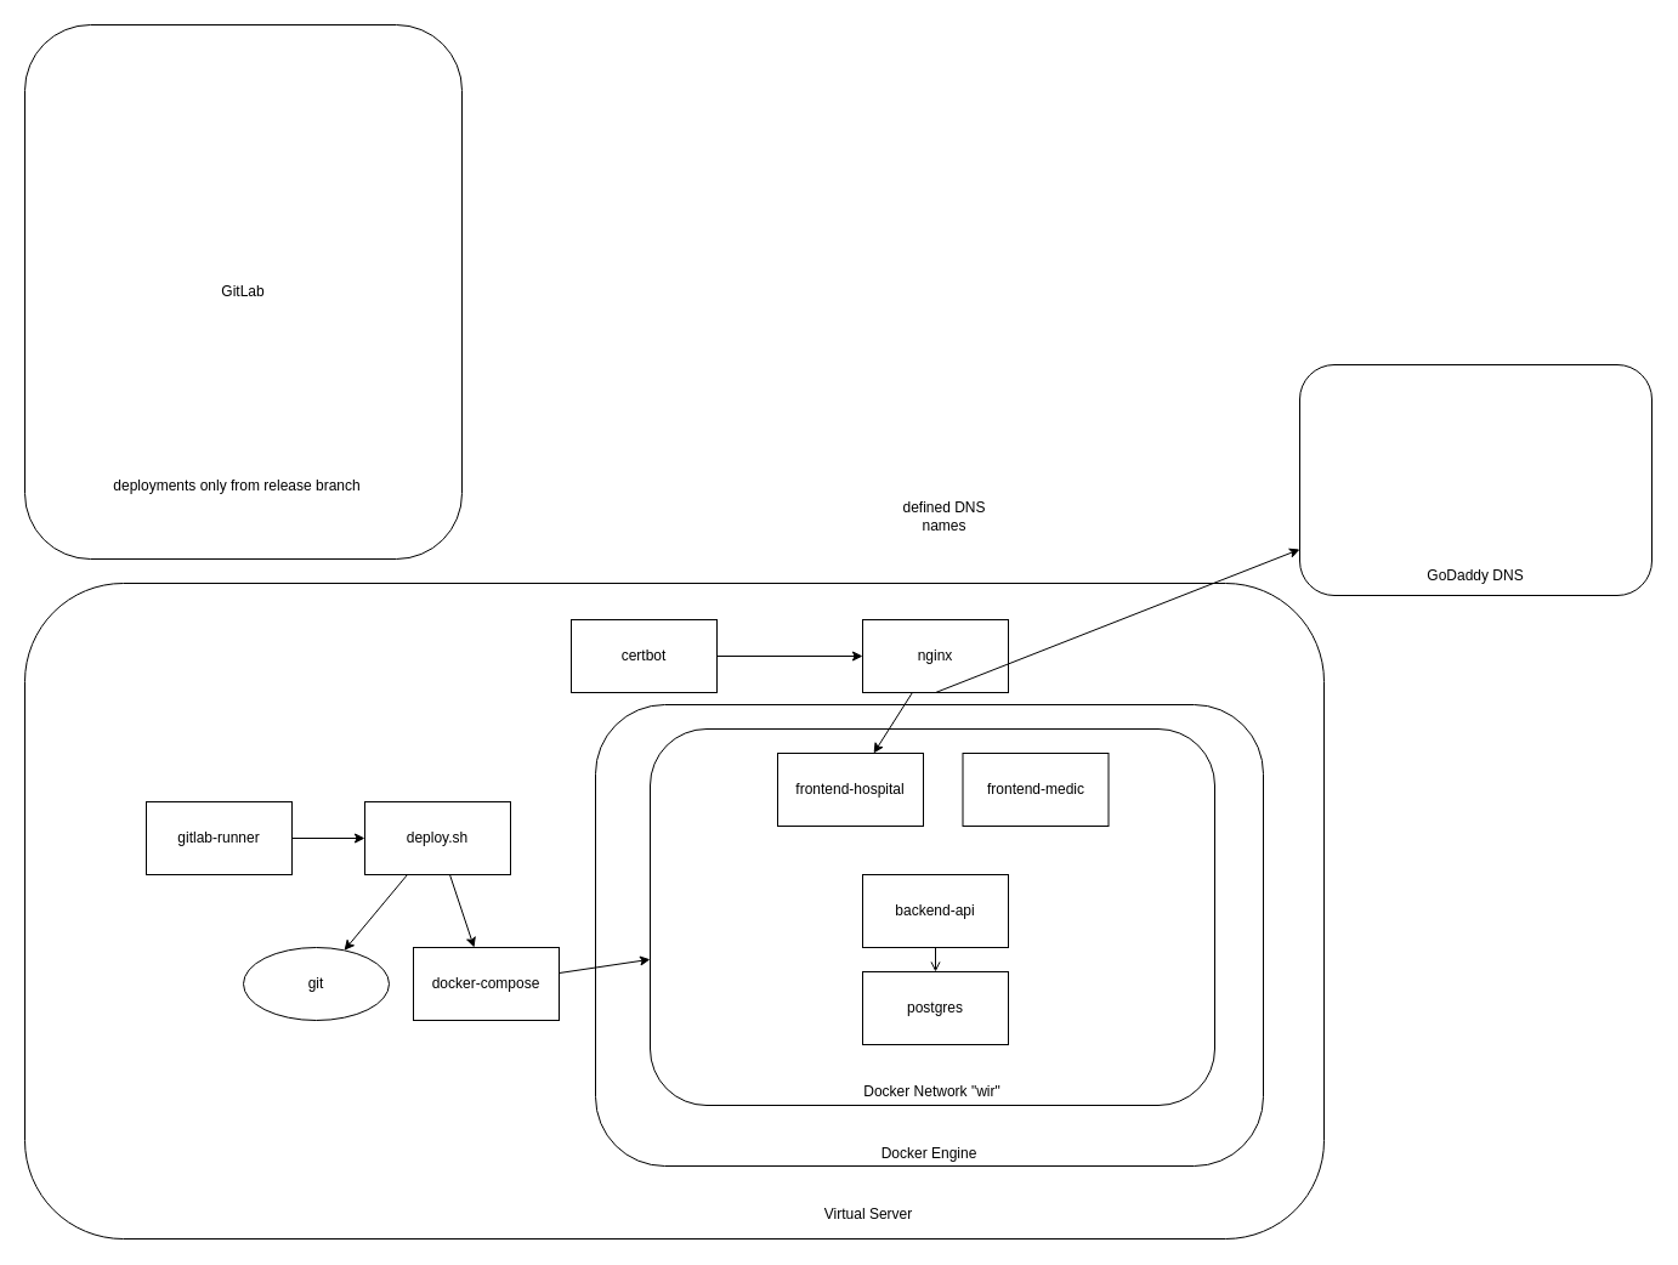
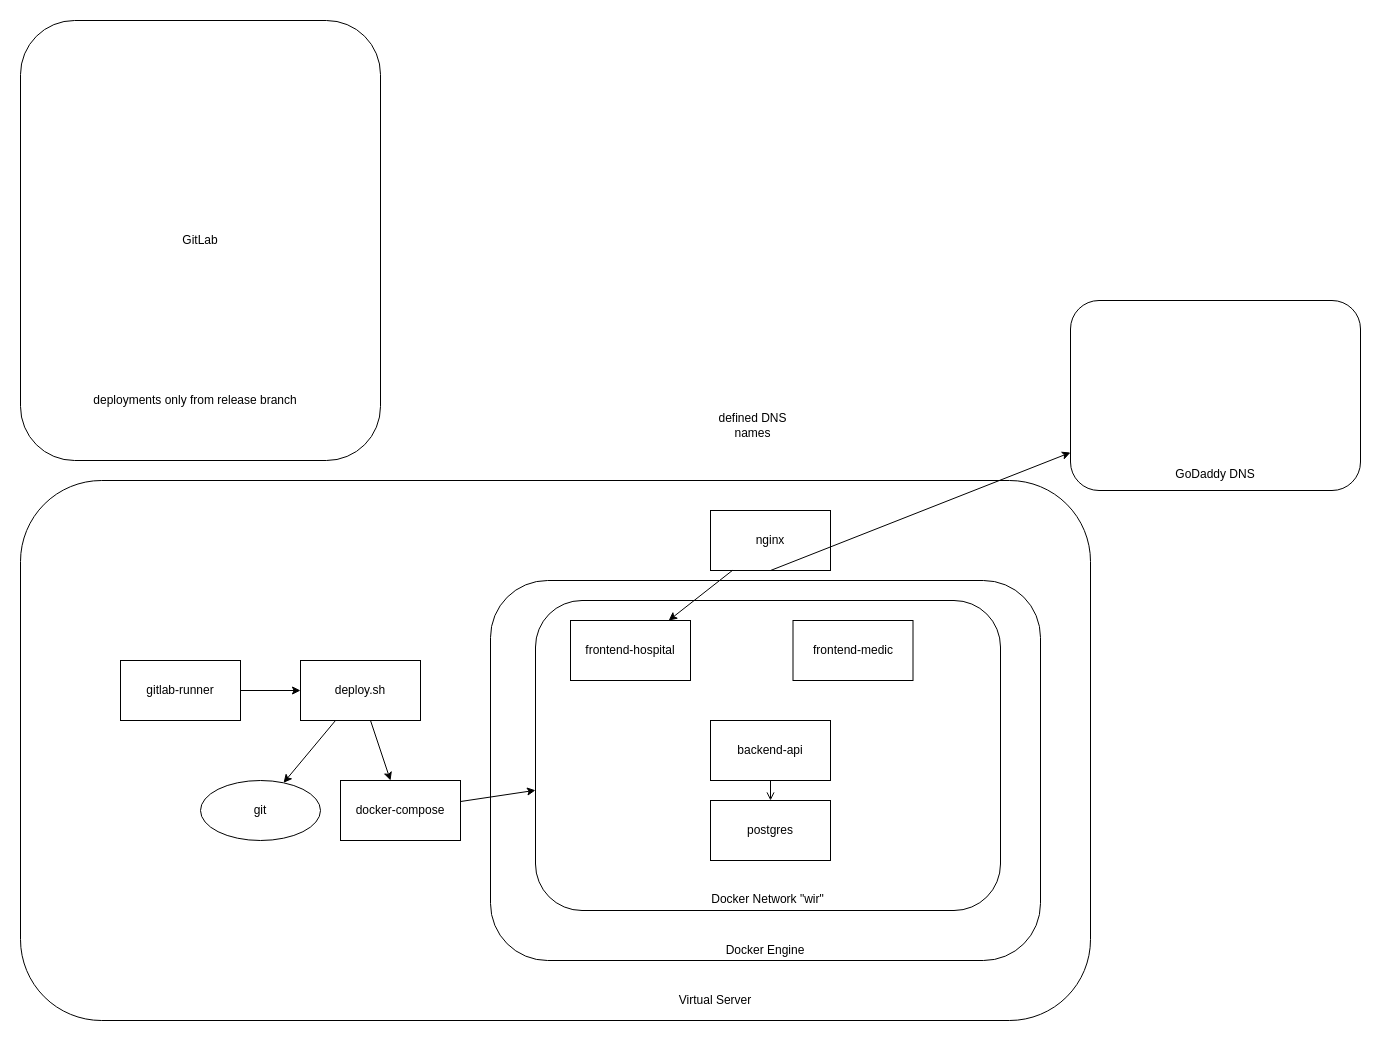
  <mxCell id="0" />
  <mxCell id="1" parent="0" />
  <mxCell id="2" value="" style="rounded=1;whiteSpace=wrap;html=1;" parent="1" vertex="1"><mxGeometry x="20" y="480" width="1070" height="540" as="geometry" /></mxCell>
  <mxCell id="3" value="Virtual Server" style="text;html=1;strokeColor=none;fillColor=none;align=center;verticalAlign=middle;whiteSpace=wrap;rounded=0;" parent="1" vertex="1"><mxGeometry x="560" y="990" width="310" height="20" as="geometry" /></mxCell>
  <mxCell id="4" value="nginx" style="rounded=0;whiteSpace=wrap;html=1;" parent="1" vertex="1"><mxGeometry x="710" y="510" width="120" height="60" as="geometry" /></mxCell>
- <mxCell id="5" value="certbot" style="rounded=0;whiteSpace=wrap;html=1;" parent="1" vertex="1"><mxGeometry x="470" y="510" width="120" height="60" as="geometry" /></mxCell>
  <mxCell id="6" value="&lt;br&gt;&lt;br&gt;&lt;br&gt;&lt;br&gt;&lt;br&gt;&lt;br&gt;&lt;br&gt;&lt;br&gt;&lt;br&gt;&lt;br&gt;&lt;br&gt;GoDaddy DNS" style="rounded=1;whiteSpace=wrap;html=1;" parent="1" vertex="1"><mxGeometry x="1070" y="300" width="290" height="190" as="geometry" /></mxCell>
  <mxCell id="7" value="&lt;br&gt;&lt;br&gt;&lt;br&gt;&lt;br&gt;&lt;br&gt;&lt;br&gt;&lt;br&gt;&lt;br&gt;&lt;br&gt;&lt;br&gt;&lt;br&gt;&lt;br&gt;&lt;br&gt;&lt;br&gt;&lt;br&gt;&lt;br&gt;&lt;br&gt;&lt;br&gt;&lt;br&gt;&lt;br&gt;&lt;br&gt;&lt;br&gt;&lt;br&gt;&lt;br&gt;&lt;br&gt;Docker Engine" style="rounded=1;whiteSpace=wrap;html=1;" parent="1" vertex="1"><mxGeometry x="490" y="580" width="550" height="380" as="geometry" /></mxCell>
  <mxCell id="8" value="&lt;br&gt;&lt;br&gt;&lt;br&gt;&lt;br&gt;&lt;br&gt;&lt;br&gt;&lt;br&gt;&lt;br&gt;&lt;br&gt;&lt;br&gt;&lt;br&gt;&lt;br&gt;&lt;br&gt;&lt;br&gt;&lt;br&gt;&lt;br&gt;&lt;br&gt;&lt;br&gt;&lt;br&gt;&lt;br&gt;Docker Network &quot;wir&quot;" style="rounded=1;whiteSpace=wrap;html=1;" parent="1" vertex="1"><mxGeometry x="535" y="600" width="465" height="310" as="geometry" /></mxCell>
  <mxCell id="9" value="git" style="ellipse;whiteSpace=wrap;html=1;" parent="1" vertex="1"><mxGeometry x="200" y="780" width="120" height="60" as="geometry" /></mxCell>
  <mxCell id="10" value="deploy.sh" style="rounded=0;whiteSpace=wrap;html=1;" parent="1" vertex="1"><mxGeometry x="300" y="660" width="120" height="60" as="geometry" /></mxCell>
  <mxCell id="11" value="postgres" style="rounded=0;whiteSpace=wrap;html=1;" parent="1" vertex="1"><mxGeometry x="710" y="800" width="120" height="60" as="geometry" /></mxCell>
  <mxCell id="12" value="backend-api" style="rounded=0;whiteSpace=wrap;html=1;" parent="1" vertex="1"><mxGeometry x="710" y="720" width="120" height="60" as="geometry" /></mxCell>
- <mxCell id="13" value="frontend-hospital" style="rounded=0;whiteSpace=wrap;html=1;" parent="1" vertex="1"><mxGeometry x="640" y="620" width="120" height="60" as="geometry" /></mxCell>
+ <mxCell id="13" value="frontend-hospital" style="rounded=0;whiteSpace=wrap;html=1;" parent="1" vertex="1"><mxGeometry x="570" y="620" width="120" height="60" as="geometry" /></mxCell>
  <mxCell id="14" value="frontend-medic" style="rounded=0;whiteSpace=wrap;html=1;" parent="1" vertex="1"><mxGeometry x="792.5" y="620" width="120" height="60" as="geometry" /></mxCell>
- <mxCell id="15" value="defined DNS names" style="text;html=1;strokeColor=none;fillColor=none;align=center;verticalAlign=middle;whiteSpace=wrap;rounded=0;" parent="1" vertex="1"><mxGeometry x="730" y="390" width="95" height="70" as="geometry" /></mxCell>
+ <mxCell id="15" value="defined DNS names" style="text;html=1;strokeColor=none;fillColor=none;align=center;verticalAlign=middle;whiteSpace=wrap;rounded=0;" parent="1" vertex="1"><mxGeometry x="705" y="390" width="95" height="70" as="geometry" /></mxCell>
  <mxCell id="16" value="gitlab-runner" style="rounded=0;whiteSpace=wrap;html=1;" parent="1" vertex="1"><mxGeometry x="120" y="660" width="120" height="60" as="geometry" /></mxCell>
  <mxCell id="17" value="" style="endArrow=classic;html=1;" parent="1" source="16" target="10" edge="1"><mxGeometry width="50" height="50" relative="1" as="geometry"><mxPoint x="20" y="1090" as="sourcePoint" /><mxPoint x="70" y="1040" as="targetPoint" /></mxGeometry></mxCell>
  <mxCell id="18" value="" style="endArrow=classic;html=1;" parent="1" source="10" target="9" edge="1"><mxGeometry width="50" height="50" relative="1" as="geometry"><mxPoint x="250" y="700" as="sourcePoint" /><mxPoint x="310" y="700" as="targetPoint" /></mxGeometry></mxCell>
  <mxCell id="19" value="docker-compose" style="rounded=0;whiteSpace=wrap;html=1;" parent="1" vertex="1"><mxGeometry x="340" y="780" width="120" height="60" as="geometry" /></mxCell>
  <mxCell id="20" value="" style="endArrow=classic;html=1;" parent="1" source="10" target="19" edge="1"><mxGeometry width="50" height="50" relative="1" as="geometry"><mxPoint x="20" y="1090" as="sourcePoint" /><mxPoint x="70" y="1040" as="targetPoint" /></mxGeometry></mxCell>
  <mxCell id="21" value="GitLab" style="rounded=1;whiteSpace=wrap;html=1;" parent="1" vertex="1"><mxGeometry x="20" y="20" width="360" height="440" as="geometry" /></mxCell>
  <mxCell id="22" value="" style="endArrow=classic;html=1;" parent="1" source="19" target="8" edge="1"><mxGeometry width="50" height="50" relative="1" as="geometry"><mxPoint x="20" y="1090" as="sourcePoint" /><mxPoint x="70" y="1040" as="targetPoint" /></mxGeometry></mxCell>
  <mxCell id="23" value="deployments only from release branch" style="text;html=1;strokeColor=none;fillColor=none;align=center;verticalAlign=middle;whiteSpace=wrap;rounded=0;" parent="1" vertex="1"><mxGeometry x="90" y="390" width="210" height="20" as="geometry" /></mxCell>
- <mxCell id="24" value="" style="endArrow=classic;html=1;" parent="1" source="5" target="4" edge="1"><mxGeometry width="50" height="50" relative="1" as="geometry"><mxPoint x="20" y="1090" as="sourcePoint" /><mxPoint x="70" y="1040" as="targetPoint" /></mxGeometry></mxCell>
  <mxCell id="25" value="" style="endArrow=classic;html=1;" parent="1" source="4" target="13" edge="1"><mxGeometry width="50" height="50" relative="1" as="geometry"><mxPoint x="20" y="1090" as="sourcePoint" /><mxPoint x="70" y="1040" as="targetPoint" /></mxGeometry></mxCell>
  <mxCell id="26" value="" style="endArrow=classic;html=1;exitX=0.5;exitY=1;exitDx=0;exitDy=0;" parent="1" source="4" target="6" edge="1"><mxGeometry width="50" height="50" relative="1" as="geometry"><mxPoint x="780" y="580" as="sourcePoint" /><mxPoint x="780" y="730" as="targetPoint" /></mxGeometry></mxCell>
  <mxCell id="27" value="" style="endArrow=open;html=1;" parent="1" source="12" target="11" edge="1"><mxGeometry width="50" height="50" relative="1" as="geometry"><mxPoint x="20" y="1090" as="sourcePoint" /><mxPoint x="70" y="1040" as="targetPoint" /></mxGeometry></mxCell>
